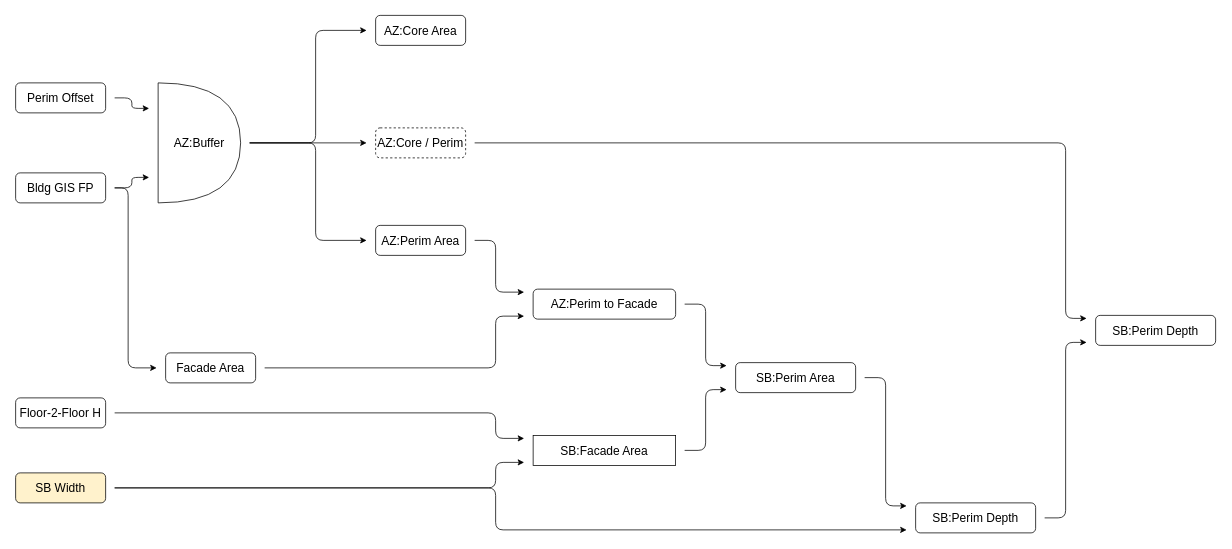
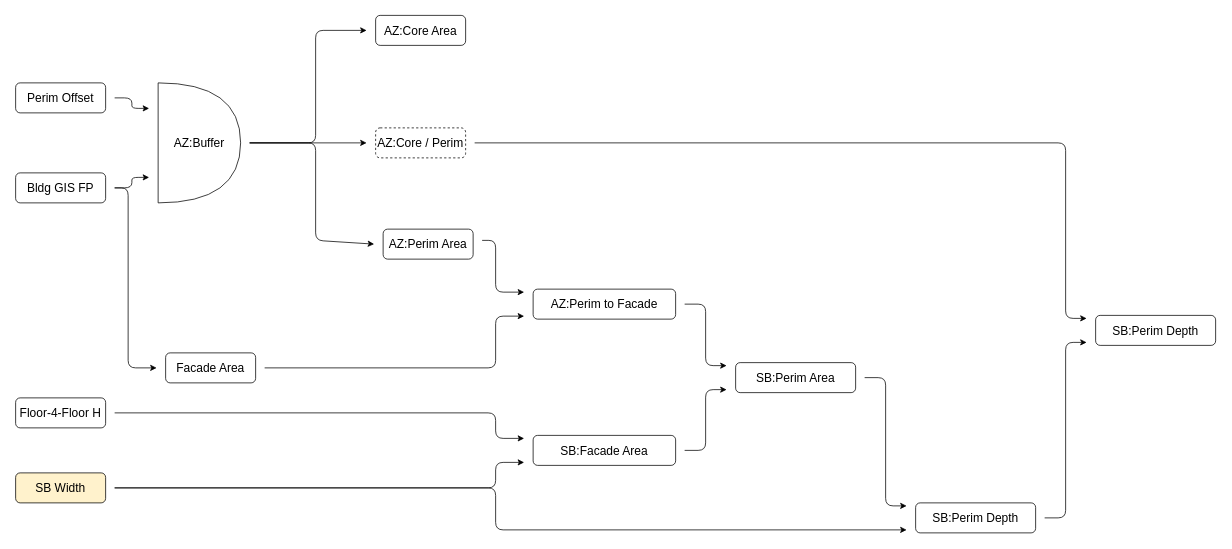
  <mxCell id="0" />
  <mxCell id="1" parent="0" />
  <mxCell id="2" style="edgeStyle=orthogonalEdgeStyle;rounded=1;orthogonalLoop=1;jettySize=auto;html=1;exitX=1;exitY=0.5;exitDx=0;exitDy=0;entryX=0;entryY=0.25;entryDx=0;entryDy=0;entryPerimeter=0;" parent="1" source="3" target="4" edge="1"><mxGeometry relative="1" as="geometry"><mxPoint x="198" y="170" as="targetPoint" /></mxGeometry></mxCell>
  <mxCell id="3" value="&lt;font style=&quot;font-size: 16px;&quot;&gt;Perim Offset&lt;br&gt;&lt;/font&gt;" style="rounded=1;whiteSpace=wrap;html=1;perimeterSpacing=12;" parent="1" vertex="1"><mxGeometry y="110" width="120" height="40" as="geometry" x="20" /></mxCell>
  <mxCell id="4" value="&lt;font style=&quot;font-size: 16px;&quot;&gt;AZ:Buffer&lt;/font&gt;" style="shape=or;whiteSpace=wrap;html=1;perimeterSpacing=12;" parent="1" vertex="1"><mxGeometry x="210" y="110" width="110" height="160" as="geometry" /></mxCell>
  <mxCell id="5" value="&lt;font style=&quot;font-size: 16px;&quot;&gt;Bldg &lt;font style=&quot;font-size: 16px;&quot;&gt;GIS FP&lt;br&gt;&lt;/font&gt;&lt;/font&gt;" style="rounded=1;whiteSpace=wrap;html=1;perimeterSpacing=12;" parent="1" vertex="1"><mxGeometry y="230" width="120" height="40" as="geometry" x="20" /></mxCell>
  <mxCell id="6" style="edgeStyle=orthogonalEdgeStyle;rounded=1;orthogonalLoop=1;jettySize=auto;html=1;entryX=0;entryY=0.75;entryDx=0;entryDy=0;entryPerimeter=0;fontFamily=Helvetica;fontSize=12;fontColor=default;" parent="1" source="5" target="4" edge="1"><mxGeometry relative="1" as="geometry" /></mxCell>
  <mxCell id="7" value="&lt;font style=&quot;font-size: 16px;&quot;&gt;AZ:Core Area&lt;/font&gt;" style="rounded=1;whiteSpace=wrap;html=1;strokeColor=default;align=center;verticalAlign=middle;fontFamily=Helvetica;fontSize=12;fontColor=default;fillColor=default;perimeterSpacing=12;" parent="1" vertex="1"><mxGeometry x="500" y="20" width="120" height="40" as="geometry" /></mxCell>
  <mxCell id="8" style="edgeStyle=orthogonalEdgeStyle;shape=connector;rounded=1;orthogonalLoop=1;jettySize=auto;html=1;entryX=0;entryY=0.25;entryDx=0;entryDy=0;labelBackgroundColor=default;strokeColor=default;align=center;verticalAlign=middle;fontFamily=Helvetica;fontSize=12;fontColor=default;endArrow=classic;" edge="1" parent="1" source="9" target="26"><mxGeometry relative="1" as="geometry"><Array as="points"><mxPoint x="660" y="320" /><mxPoint x="660" y="389" /></Array></mxGeometry></mxCell>
- <mxCell id="9" value="&lt;font style=&quot;font-size: 16px;&quot;&gt;AZ:Perim Area&lt;br&gt;&lt;/font&gt;" style="rounded=1;whiteSpace=wrap;html=1;strokeColor=default;align=center;verticalAlign=middle;fontFamily=Helvetica;fontSize=12;fontColor=default;fillColor=default;perimeterSpacing=12;" parent="1" vertex="1"><mxGeometry x="500" y="300" width="120" height="40" as="geometry" /></mxCell>
+ <mxCell id="9" value="&lt;font style=&quot;font-size: 16px;&quot;&gt;AZ:Perim Area&lt;br&gt;&lt;/font&gt;" style="rounded=1;whiteSpace=wrap;html=1;strokeColor=default;align=center;verticalAlign=middle;fontFamily=Helvetica;fontSize=12;fontColor=default;fillColor=default;perimeterSpacing=12;" parent="1" vertex="1"><mxGeometry x="510" y="305" width="120" height="40" as="geometry" /></mxCell>
  <mxCell id="10" value="" style="endArrow=classic;html=1;rounded=1;fontFamily=Helvetica;fontSize=12;fontColor=default;exitX=1;exitY=0.5;exitDx=0;exitDy=0;exitPerimeter=0;entryX=0;entryY=0.5;entryDx=0;entryDy=0;" parent="1" source="4" target="7" edge="1"><mxGeometry width="50" height="50" relative="1" as="geometry"><mxPoint x="420" y="320" as="sourcePoint" /><mxPoint x="470" y="270" as="targetPoint" /><Array as="points"><mxPoint x="420" y="190" /><mxPoint x="420" y="40" /></Array></mxGeometry></mxCell>
  <mxCell id="11" value="" style="endArrow=classic;html=1;rounded=1;fontFamily=Helvetica;fontSize=12;fontColor=default;exitX=1;exitY=0.5;exitDx=0;exitDy=0;exitPerimeter=0;entryX=0;entryY=0.5;entryDx=0;entryDy=0;" parent="1" source="4" target="9" edge="1"><mxGeometry width="50" height="50" relative="1" as="geometry"><mxPoint x="340" y="200" as="sourcePoint" /><mxPoint x="470" y="270" as="targetPoint" /><Array as="points"><mxPoint x="420" y="190" /><mxPoint x="420" y="320" /></Array></mxGeometry></mxCell>
  <mxCell id="12" style="edgeStyle=orthogonalEdgeStyle;shape=connector;rounded=1;orthogonalLoop=1;jettySize=auto;html=1;entryX=0;entryY=0.25;entryDx=0;entryDy=0;labelBackgroundColor=default;strokeColor=default;align=center;verticalAlign=middle;fontFamily=Helvetica;fontSize=12;fontColor=default;endArrow=classic;" edge="1" parent="1" source="13" target="31"><mxGeometry relative="1" as="geometry"><Array as="points"><mxPoint x="1420" y="190" /><mxPoint x="1420" y="424" /></Array></mxGeometry></mxCell>
  <mxCell id="13" value="&lt;font style=&quot;font-size: 16px;&quot;&gt;AZ:Core / Perim&lt;/font&gt;" style="rounded=1;whiteSpace=wrap;html=1;strokeColor=default;align=center;verticalAlign=middle;fontFamily=Helvetica;fontSize=12;fontColor=default;fillColor=default;perimeterSpacing=12;dashed=1;" parent="1" vertex="1"><mxGeometry x="500" y="170" width="120" height="40" as="geometry" /></mxCell>
  <mxCell id="14" value="" style="endArrow=classic;html=1;rounded=1;fontFamily=Helvetica;fontSize=12;fontColor=default;exitX=1;exitY=0.5;exitDx=0;exitDy=0;exitPerimeter=0;entryX=0;entryY=0.5;entryDx=0;entryDy=0;" parent="1" source="4" target="13" edge="1"><mxGeometry width="50" height="50" relative="1" as="geometry"><mxPoint x="330" y="240" as="sourcePoint" /><mxPoint x="520" y="240" as="targetPoint" /></mxGeometry></mxCell>
  <mxCell id="15" style="edgeStyle=orthogonalEdgeStyle;shape=connector;rounded=1;orthogonalLoop=1;jettySize=auto;html=1;entryX=0;entryY=0.75;entryDx=0;entryDy=0;labelBackgroundColor=default;strokeColor=default;align=center;verticalAlign=middle;fontFamily=Helvetica;fontSize=12;fontColor=default;endArrow=classic;" edge="1" parent="1" source="16" target="26"><mxGeometry relative="1" as="geometry"><Array as="points"><mxPoint x="660" y="490" /><mxPoint x="660" y="421" /></Array></mxGeometry></mxCell>
  <mxCell id="16" value="&lt;font style=&quot;font-size: 16px;&quot;&gt;Facade Area&lt;/font&gt;" style="rounded=1;whiteSpace=wrap;html=1;strokeColor=default;align=center;verticalAlign=middle;fontFamily=Helvetica;fontSize=12;fontColor=default;fillColor=default;perimeterSpacing=12;" parent="1" vertex="1"><mxGeometry x="220" y="470" width="120" height="40" as="geometry" /></mxCell>
  <mxCell id="17" value="" style="endArrow=classic;html=1;rounded=1;fontFamily=Helvetica;fontSize=12;fontColor=default;exitX=1;exitY=0.5;exitDx=0;exitDy=0;entryX=0;entryY=0.5;entryDx=0;entryDy=0;" parent="1" source="5" target="16" edge="1"><mxGeometry width="50" height="50" relative="1" as="geometry"><mxPoint x="180" y="370" as="sourcePoint" /><mxPoint x="230" y="320" as="targetPoint" /><Array as="points"><mxPoint x="170" y="250" /><mxPoint x="170" y="490" /></Array></mxGeometry></mxCell>
  <mxCell id="18" style="edgeStyle=orthogonalEdgeStyle;rounded=1;orthogonalLoop=1;jettySize=auto;html=1;entryX=0;entryY=0.75;entryDx=0;entryDy=0;fontFamily=Helvetica;fontSize=12;fontColor=default;" edge="1" parent="1" source="20" target="24"><mxGeometry relative="1" as="geometry"><Array as="points"><mxPoint x="660" y="650" /><mxPoint x="660" y="616" /></Array></mxGeometry></mxCell>
  <mxCell id="19" style="edgeStyle=orthogonalEdgeStyle;shape=connector;rounded=1;orthogonalLoop=1;jettySize=auto;html=1;entryX=0;entryY=0.75;entryDx=0;entryDy=0;labelBackgroundColor=default;strokeColor=default;align=center;verticalAlign=middle;fontFamily=Helvetica;fontSize=12;fontColor=default;endArrow=classic;" edge="1" parent="1" source="20" target="30"><mxGeometry relative="1" as="geometry"><Array as="points"><mxPoint x="660" y="650" /><mxPoint x="660" y="706" /></Array></mxGeometry></mxCell>
  <mxCell id="20" value="&lt;font style=&quot;font-size: 16px;&quot;&gt;SB Width&lt;font style=&quot;font-size: 16px;&quot;&gt;&lt;br&gt;&lt;/font&gt;&lt;/font&gt;" style="rounded=1;whiteSpace=wrap;html=1;perimeterSpacing=12;fillColor=#fff2cc;" vertex="1" parent="1"><mxGeometry y="630" width="120" height="40" as="geometry" x="20" /></mxCell>
  <mxCell id="21" style="edgeStyle=orthogonalEdgeStyle;rounded=1;orthogonalLoop=1;jettySize=auto;html=1;fontFamily=Helvetica;fontSize=12;fontColor=default;entryX=0;entryY=0.25;entryDx=0;entryDy=0;" edge="1" parent="1" source="22" target="24"><mxGeometry relative="1" as="geometry"><mxPoint x="220" y="550" as="targetPoint" /><Array as="points"><mxPoint x="660" y="550" /><mxPoint x="660" y="584" /></Array></mxGeometry></mxCell>
- <mxCell id="22" value="&lt;font style=&quot;font-size: 16px;&quot;&gt;Floor-2-Floor H&lt;font style=&quot;font-size: 16px;&quot;&gt;&lt;br&gt;&lt;/font&gt;&lt;/font&gt;" style="rounded=1;whiteSpace=wrap;html=1;perimeterSpacing=12;" vertex="1" parent="1"><mxGeometry y="530" width="120" height="40" as="geometry" x="20" /></mxCell>
+ <mxCell id="22" value="&lt;font style=&quot;font-size: 16px;&quot;&gt;Floor-4-Floor H&lt;font style=&quot;font-size: 16px;&quot;&gt;&lt;br&gt;&lt;/font&gt;&lt;/font&gt;" style="rounded=1;whiteSpace=wrap;html=1;perimeterSpacing=12;" vertex="1" parent="1"><mxGeometry y="530" width="120" height="40" as="geometry" x="20" /></mxCell>
  <mxCell id="23" style="edgeStyle=orthogonalEdgeStyle;shape=connector;rounded=1;orthogonalLoop=1;jettySize=auto;html=1;entryX=0;entryY=0.75;entryDx=0;entryDy=0;labelBackgroundColor=default;strokeColor=default;align=center;verticalAlign=middle;fontFamily=Helvetica;fontSize=12;fontColor=default;endArrow=classic;" edge="1" parent="1" source="24" target="28"><mxGeometry relative="1" as="geometry"><Array as="points"><mxPoint x="940" y="600" /><mxPoint x="940" y="519" /></Array></mxGeometry></mxCell>
- <mxCell id="24" value="&lt;font style=&quot;font-size: 16px;&quot;&gt;SB:Facade Area&lt;font style=&quot;font-size: 16px;&quot;&gt;&lt;br&gt;&lt;/font&gt;&lt;/font&gt;" style="whiteSpace=wrap;html=1;strokeColor=default;align=center;verticalAlign=middle;fontFamily=Helvetica;fontSize=12;fontColor=default;fillColor=default;perimeterSpacing=12;rounded=0;" vertex="1" parent="1"><mxGeometry x="710" y="580" width="190" height="40" as="geometry" /></mxCell>
+ <mxCell id="24" value="&lt;font style=&quot;font-size: 16px;&quot;&gt;SB:Facade Area&lt;font style=&quot;font-size: 16px;&quot;&gt;&lt;br&gt;&lt;/font&gt;&lt;/font&gt;" style="rounded=1;whiteSpace=wrap;html=1;strokeColor=default;align=center;verticalAlign=middle;fontFamily=Helvetica;fontSize=12;fontColor=default;fillColor=default;perimeterSpacing=12;" vertex="1" parent="1"><mxGeometry x="710" y="580" width="190" height="40" as="geometry" /></mxCell>
  <mxCell id="25" style="edgeStyle=orthogonalEdgeStyle;shape=connector;rounded=1;orthogonalLoop=1;jettySize=auto;html=1;entryX=0;entryY=0.25;entryDx=0;entryDy=0;labelBackgroundColor=default;strokeColor=default;align=center;verticalAlign=middle;fontFamily=Helvetica;fontSize=12;fontColor=default;endArrow=classic;" edge="1" parent="1" source="26" target="28"><mxGeometry relative="1" as="geometry"><Array as="points"><mxPoint x="940" y="405" /><mxPoint x="940" y="487" /></Array></mxGeometry></mxCell>
  <mxCell id="26" value="&lt;font style=&quot;font-size: 16px;&quot;&gt;AZ:Perim to Facade&lt;font style=&quot;font-size: 16px;&quot;&gt;&lt;br&gt;&lt;/font&gt;&lt;/font&gt;" style="rounded=1;whiteSpace=wrap;html=1;strokeColor=default;align=center;verticalAlign=middle;fontFamily=Helvetica;fontSize=12;fontColor=default;fillColor=default;perimeterSpacing=12;" vertex="1" parent="1"><mxGeometry x="710" y="385" width="190" height="40" as="geometry" /></mxCell>
  <mxCell id="27" style="edgeStyle=orthogonalEdgeStyle;shape=connector;rounded=1;orthogonalLoop=1;jettySize=auto;html=1;entryX=0;entryY=0.25;entryDx=0;entryDy=0;labelBackgroundColor=default;strokeColor=default;align=center;verticalAlign=middle;fontFamily=Helvetica;fontSize=12;fontColor=default;endArrow=classic;" edge="1" parent="1" source="28" target="30"><mxGeometry relative="1" as="geometry"><Array as="points"><mxPoint x="1180" y="503" /><mxPoint x="1180" y="674" /></Array></mxGeometry></mxCell>
  <mxCell id="28" value="&lt;font style=&quot;font-size: 16px;&quot;&gt;SB:Perim Area&lt;font style=&quot;font-size: 16px;&quot;&gt;&lt;br&gt;&lt;/font&gt;&lt;/font&gt;" style="rounded=1;whiteSpace=wrap;html=1;strokeColor=default;align=center;verticalAlign=middle;fontFamily=Helvetica;fontSize=12;fontColor=default;fillColor=default;perimeterSpacing=12;" vertex="1" parent="1"><mxGeometry x="980" y="483" width="160" height="40" as="geometry" /></mxCell>
  <mxCell id="29" style="edgeStyle=orthogonalEdgeStyle;shape=connector;rounded=1;orthogonalLoop=1;jettySize=auto;html=1;entryX=0;entryY=0.75;entryDx=0;entryDy=0;labelBackgroundColor=default;strokeColor=default;align=center;verticalAlign=middle;fontFamily=Helvetica;fontSize=12;fontColor=default;endArrow=classic;" edge="1" parent="1" source="30" target="31"><mxGeometry relative="1" as="geometry"><Array as="points"><mxPoint x="1420" y="690" /><mxPoint x="1420" y="456" /></Array></mxGeometry></mxCell>
  <mxCell id="30" value="&lt;font style=&quot;font-size: 16px;&quot;&gt;SB:Perim Depth&lt;font style=&quot;font-size: 16px;&quot;&gt;&lt;br&gt;&lt;/font&gt;&lt;/font&gt;" style="rounded=1;whiteSpace=wrap;html=1;strokeColor=default;align=center;verticalAlign=middle;fontFamily=Helvetica;fontSize=12;fontColor=default;fillColor=default;perimeterSpacing=12;" vertex="1" parent="1"><mxGeometry x="1220" y="670" width="160" height="40" as="geometry" /></mxCell>
  <mxCell id="31" value="&lt;font style=&quot;font-size: 16px;&quot;&gt;SB:Perim Depth&lt;font style=&quot;font-size: 16px;&quot;&gt;&lt;br&gt;&lt;/font&gt;&lt;/font&gt;" style="rounded=1;whiteSpace=wrap;html=1;strokeColor=default;align=center;verticalAlign=middle;fontFamily=Helvetica;fontSize=12;fontColor=default;fillColor=default;perimeterSpacing=12;" vertex="1" parent="1"><mxGeometry x="1460" y="420" width="160" height="40" as="geometry" /></mxCell>
